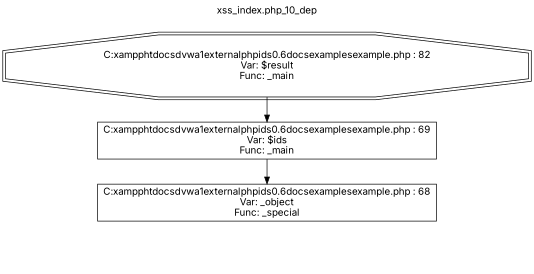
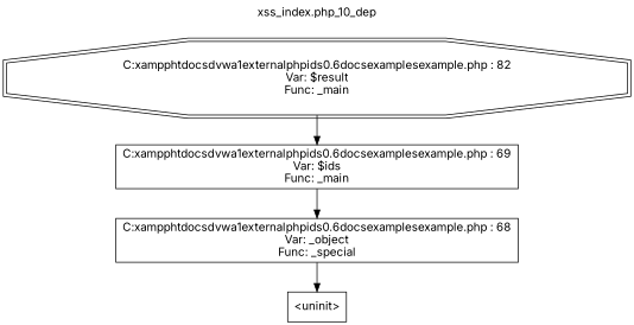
  digraph {
    label="xss_index.php_10_dep"
    labelloc=t
    fontname=Inter
    node [shape=box fontname=Inter]
    edge [fontname=Inter]
    n1 [label="C:\xampp\htdocs\dvwa1\external\phpids\0.6\docs\examples\example.php : 82\nVar: $result\nFunc: _main\n" shape=doubleoctagon]
    n2 [label="C:\xampp\htdocs\dvwa1\external\phpids\0.6\docs\examples\example.php : 69\nVar: $ids\nFunc: _main\n"]
    n3 [label="C:\xampp\htdocs\dvwa1\external\phpids\0.6\docs\examples\example.php : 68\nVar: _object\nFunc: _special\n"]
+   n4 [label="<uninit>"]
    n1 -> n2
    n2 -> n3
+   n3 -> n4
  }
